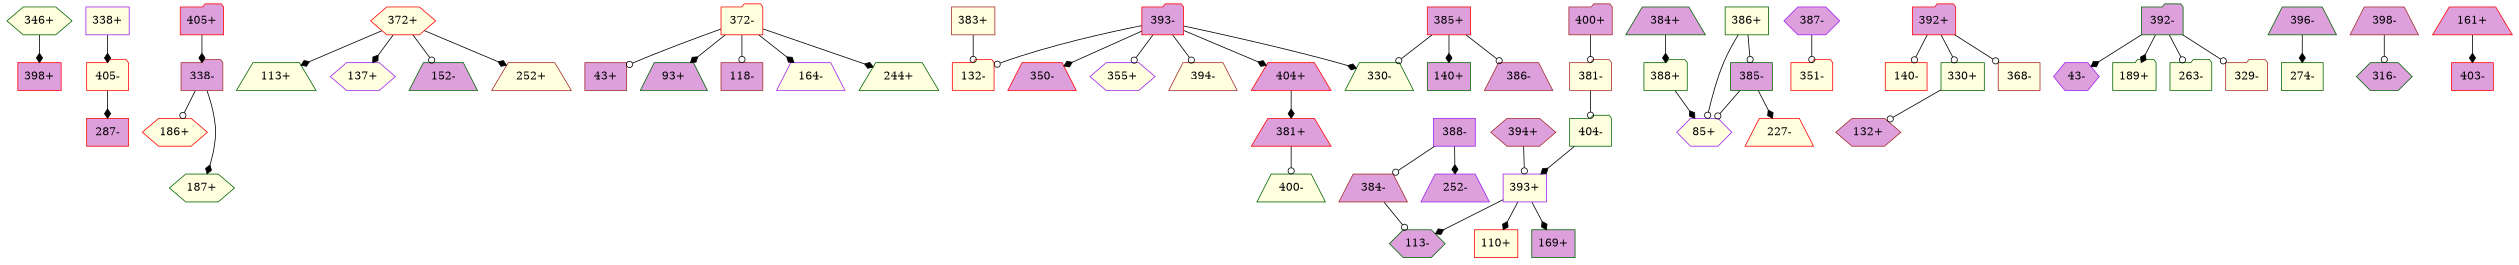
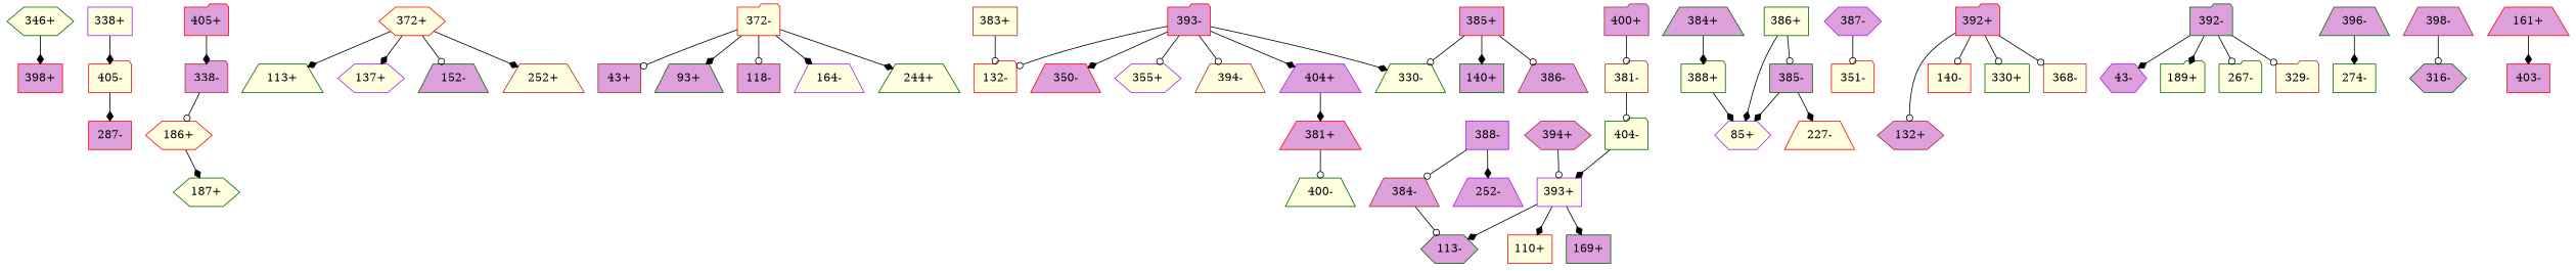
  digraph {
    k=96
    n=10
    s=1000
    node [color=darkgreen fillcolor=lightyellow shape=trapezium style=filled]
    edge [arrowhead=diamond d=-186 e=28.1 n=11]
    n1 [label="346+" shape=hexagon]
    "398+" [color=red fillcolor=plum shape=box]
    "338+" [color=purple shape=box]
    "405-" [color=red shape=folder]
    "287-" [color=red fillcolor=plum shape=box]
    "338-" [color=brown fillcolor=plum shape=folder]
    "186+" [color=red shape=hexagon]
    "187+" [shape=hexagon]
    "372+" [color=red shape=hexagon]
    "113+"
    "137+" [color=purple shape=hexagon]
    "152-" [fillcolor=plum]
    "252+" [color=brown]
    "372-" [color=red shape=folder]
    "43+" [color=brown fillcolor=plum shape=box]
    "93+" [fillcolor=plum]
    "118-" [color=brown fillcolor=plum shape=box]
    "164-" [color=purple]
    "244+"
    "381+" [color=red fillcolor=plum]
    "400-"
    "381-" [color=brown shape=folder]
    "404-" [shape=folder]
    "393+" [color=purple shape=box]
    "113-" [fillcolor=plum shape=hexagon]
    "110+" [color=red shape=box]
    "169+" [fillcolor=plum shape=box]
    "383+" [color=brown shape=box]
    "132-" [color=red shape=folder]
    "384+" [fillcolor=plum]
    "388+" [shape=folder]
    "85+" [color=purple shape=hexagon]
    "384-" [color=brown fillcolor=plum]
    "385+" [color=red fillcolor=plum shape=box]
    "140+" [fillcolor=plum shape=box]
    "330-"
    "386-" [color=brown fillcolor=plum]
    "385-" [fillcolor=plum shape=box]
    "227-" [color=red]
    "386+" [shape=box]
    "387-" [color=purple fillcolor=plum shape=hexagon]
    "351-" [color=red shape=folder]
    "388-" [color=purple fillcolor=plum shape=box]
    "252-" [color=purple fillcolor=plum]
    "392+" [color=red fillcolor=plum shape=folder]
    "132+" [color=brown fillcolor=plum shape=hexagon]
    "140-" [color=red shape=box]
    "330+" [shape=box]
    "368-" [color=brown shape=box]
    "392-" [fillcolor=plum shape=folder]
    "43-" [color=purple fillcolor=plum shape=hexagon]
    "189+" [shape=folder]
-   "263-" [shape=folder]
+   "263-" [shape=folder label="267-"]
    "329-" [color=brown shape=folder]
    "393-" [color=red fillcolor=plum shape=folder]
    "350-" [color=red fillcolor=plum]
    "355+" [color=purple shape=hexagon]
    "394-" [color=brown]
-   "404+" [color=red fillcolor=plum]
+   "404+" [color=purple fillcolor=plum]
    "394+" [color=brown fillcolor=plum shape=hexagon]
    "396-" [fillcolor=plum]
    "274-" [shape=box]
    "398-" [color=brown fillcolor=plum]
    "316-" [fillcolor=plum shape=hexagon]
    "400+" [color=brown fillcolor=plum shape=folder]
    "403-" [color=red fillcolor=plum shape=box]
    "161+" [color=red fillcolor=plum]
    "405+" [color=red fillcolor=plum shape=folder]
    n1 -> "398+" [d=-276 e=22.0 n=18]
    "338+" -> "405-" [d=-258 e=23.3 n=16]
    "405-" -> "287-" [d=-168543 e=21.4 n=19]
    "338-" -> "186+" [arrowhead=odot d=-274 e=25.9 n=13]
-   "338-" -> "187+" [d=-326 e=24.9 n=14]
+   "186+" -> "187+" [d=-326 e=24.9 n=14]
    "372+" -> "113+" [d=-191 e=10.9 n=74]
    "372+" -> "137+" [d=-212 e=8.6 n=118]
    "372+" -> "152-" [arrowhead=odot d=-221 e=9.8 n=90]
    "372+" -> "252+" [d=-224 e=22.6 n=17]
    "372-" -> "43+" [arrowhead=odot d=-183 e=19.9 n=22]
    "372-" -> "93+" [d=-227 e=6.1 n=237]
    "372-" -> "118-" [arrowhead=odot d=-291 e=12.9 n=52]
    "372-" -> "164-" [d=-208 e=12.8 n=53]
    "372-" -> "244+" [d=-221 e=26.9 n=12]
    "381+" -> "400-" [arrowhead=odot d=-351 e=20.9 n=20]
    "381-" -> "404-" [arrowhead=odot e=25.9 n=13]
    "404-" -> "393+" [d=-60009 e=20.9 n=20]
    "393+" -> "113-" [d=-252 e=16.5 n=32]
    "393+" -> "110+" [d=-60084 e=23.3 n=16]
    "393+" -> "169+" [d=-60083]
    "383+" -> "132-" [arrowhead=odot d=-175 e=20.9 n=20]
    "384+" -> "388+" [d=-245256]
    "388+" -> "85+" [d=-187 e=14.2 n=43]
    "384-" -> "113-" [arrowhead=odot d=-262 e=29.5 n=10]
    "385+" -> "140+" [d=-110]
    "385+" -> "330-" [arrowhead=odot d=-215 e=22.6 n=17]
    "385+" -> "386-" [arrowhead=odot d=-30296]
-   "385-" -> "85+" [arrowhead=odot d=-192 e=26.9 n=12]
+   "385-" -> "85+" [d=-192 e=26.9 n=12]
    "385-" -> "227-" [d=-201 e=24.9 n=14]
-   "386+" -> "85+" [arrowhead=odot d=-202]
+   "386+" -> "85+" [d=-202]
    "386+" -> "385-" [arrowhead=odot d=-30296]
    "387-" -> "351-" [arrowhead=odot d=-325 e=29.5 n=10]
    "388-" -> "384-" [arrowhead=odot d=-245256]
    "388-" -> "252-" [d=-284 e=26.9 n=12]
-   "330+" -> "132+" [arrowhead=odot d=-168 e=21.4 n=19]
+   "392+" -> "132+" [arrowhead=odot d=-168 e=21.4 n=19]
    "392+" -> "140-" [arrowhead=odot d=-217 e=6.8 n=191]
    "392+" -> "330+" [arrowhead=odot d=-185 e=8.6 n=117]
    "392+" -> "368-" [arrowhead=odot d=-269 e=24.9 n=14]
    "392-" -> "43-" [d=-217 e=7.6 n=151]
    "392-" -> "189+" [d=-220 e=9.3 n=101]
    "392-" -> "263-" [arrowhead=odot d=-201 e=18.0 n=27]
    "392-" -> "329-" [arrowhead=odot d=-215 e=6.6 n=201]
    "393-" -> "132-" [arrowhead=odot d=-187 e=19.1 n=24]
    "393-" -> "330-"
    "393-" -> "350-" [d=-59995 e=19.9 n=22]
    "393-" -> "355+" [arrowhead=odot d=-59972 e=19.1 n=24]
    "393-" -> "394-" [arrowhead=odot d=-60055 e=18.7 n=25]
    "393-" -> "404+" [d=-60009 e=20.9 n=20]
    "404+" -> "381+" [e=25.9 n=13]
    "394+" -> "393+" [arrowhead=odot d=-60055 e=18.7 n=25]
    "396-" -> "274-" [d=-192 e=25.9 n=13]
    "398-" -> "316-" [arrowhead=odot d=-276 e=22.0 n=18]
    "400+" -> "381-" [arrowhead=odot d=-351 e=20.9 n=20]
    "161+" -> "403-" [d=-236 e=23.3 n=16]
    "405+" -> "338-" [d=-258 e=23.3 n=16]
  }
